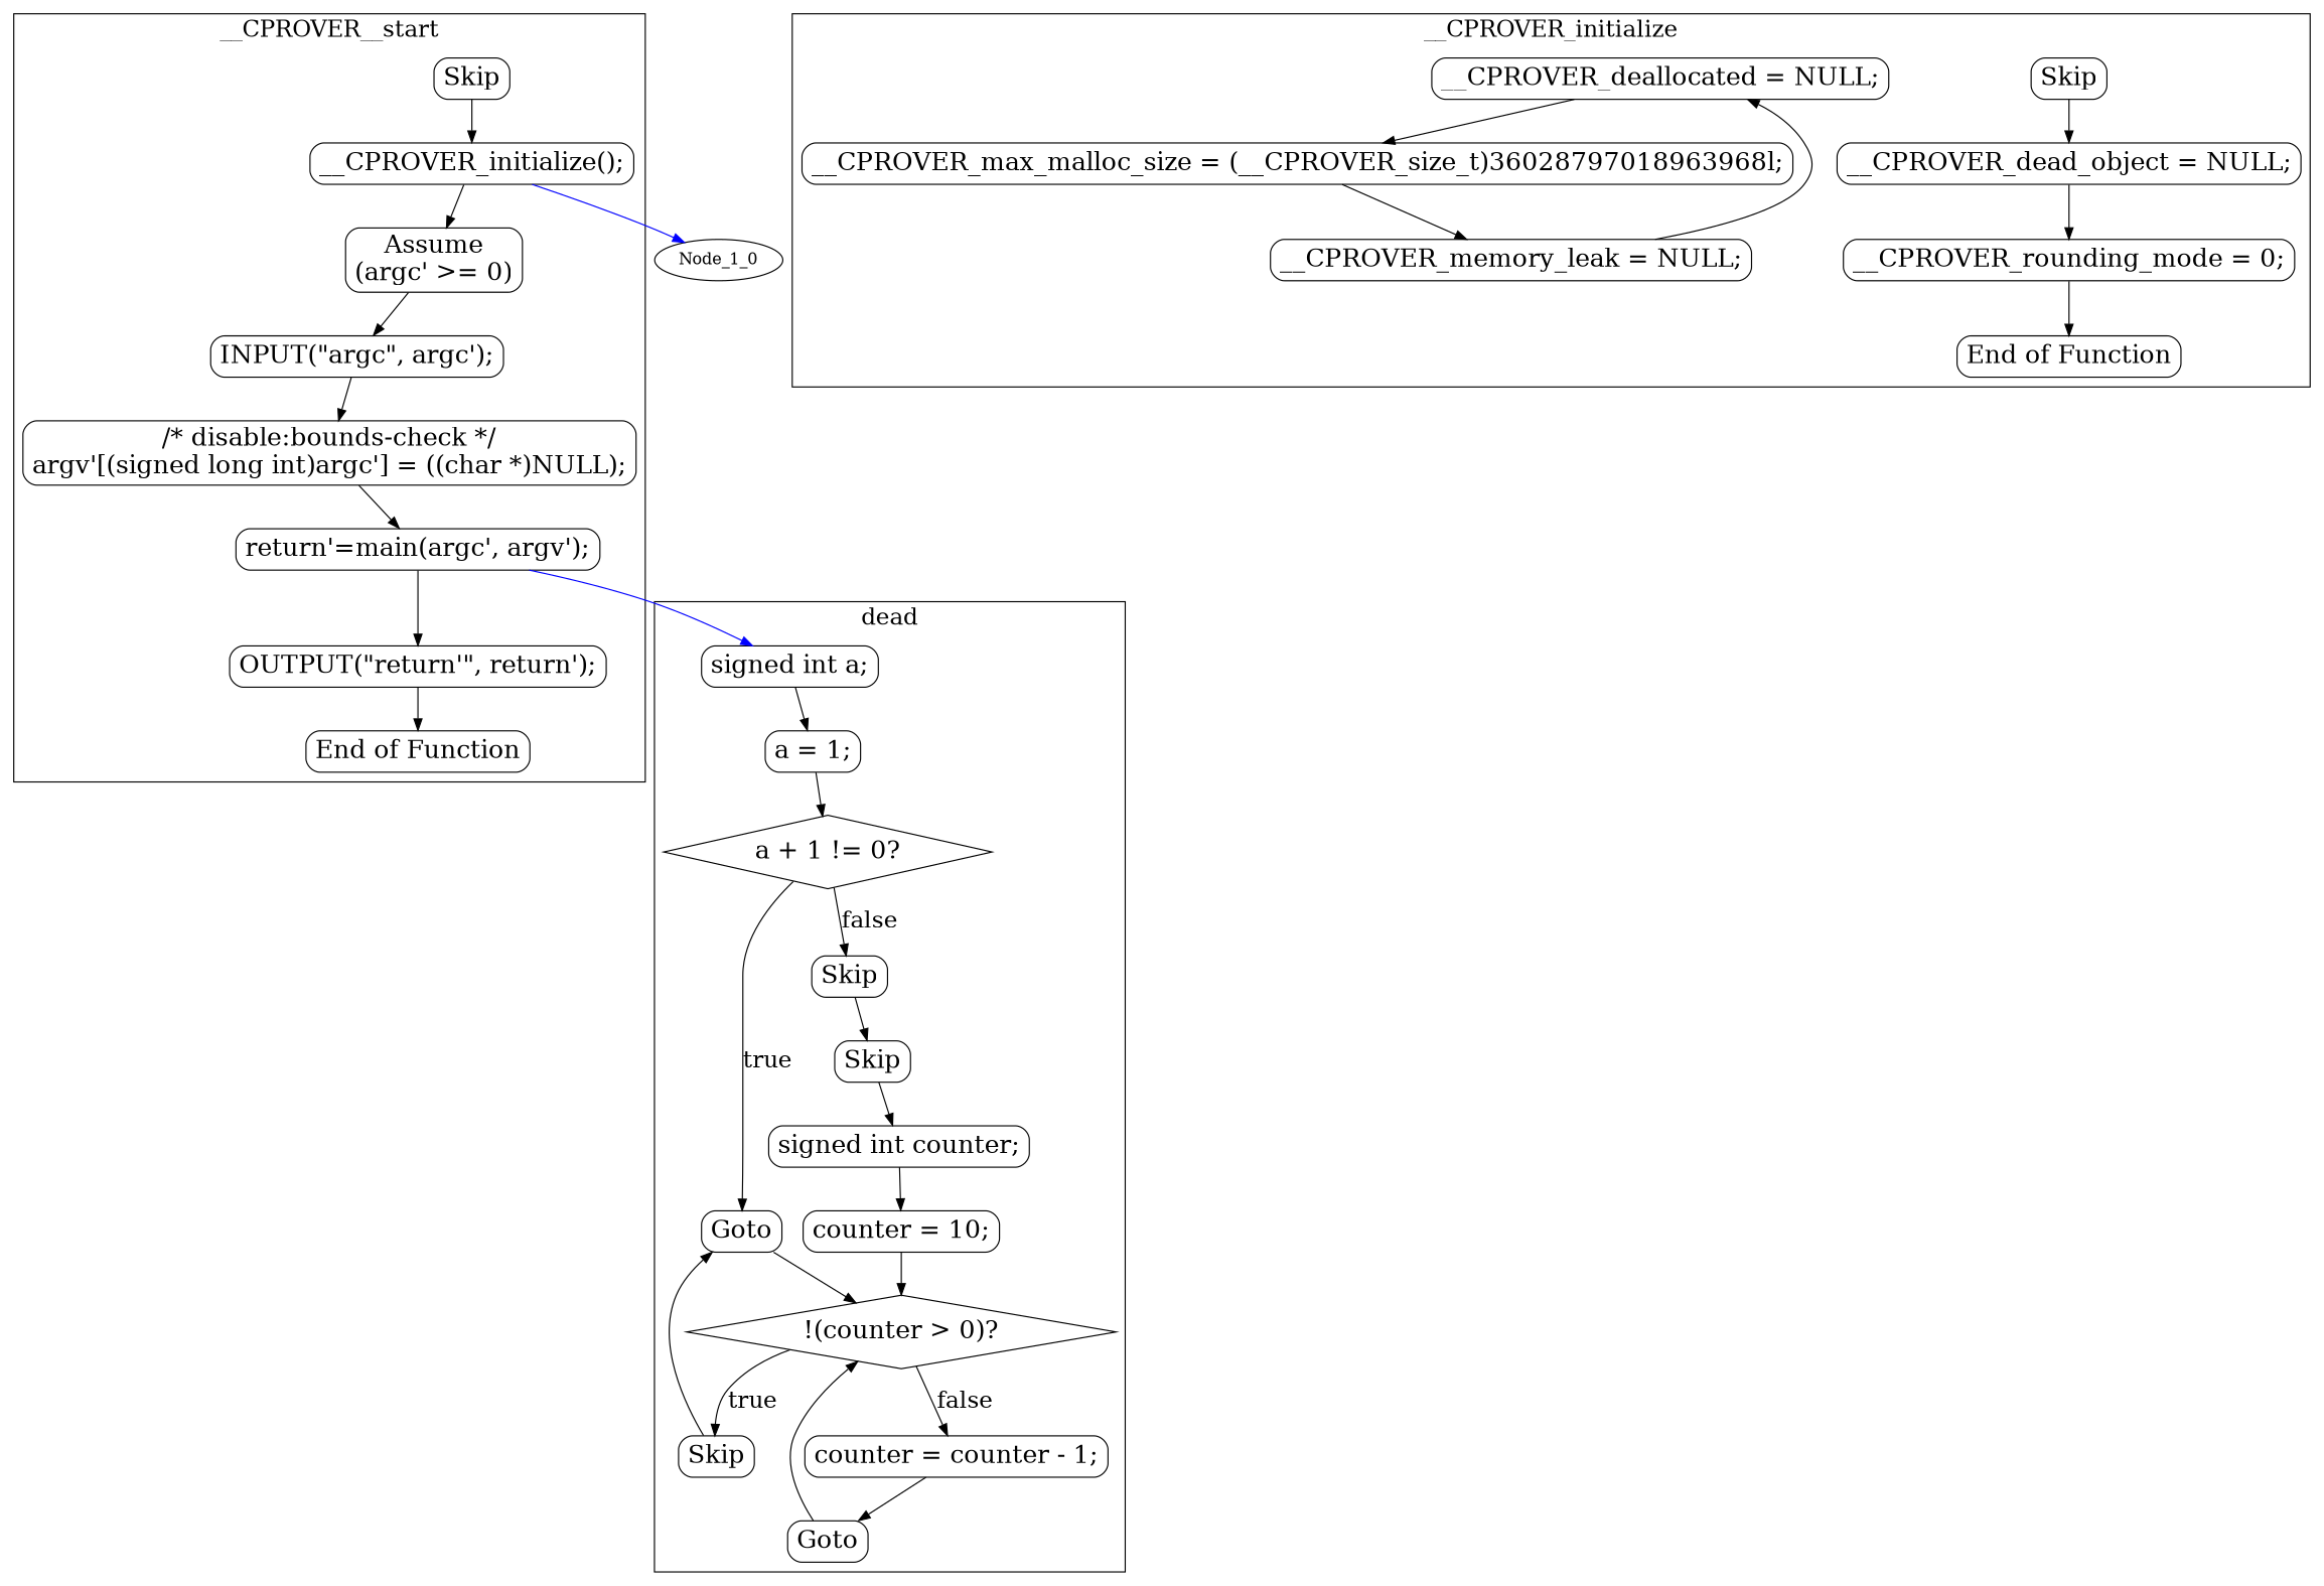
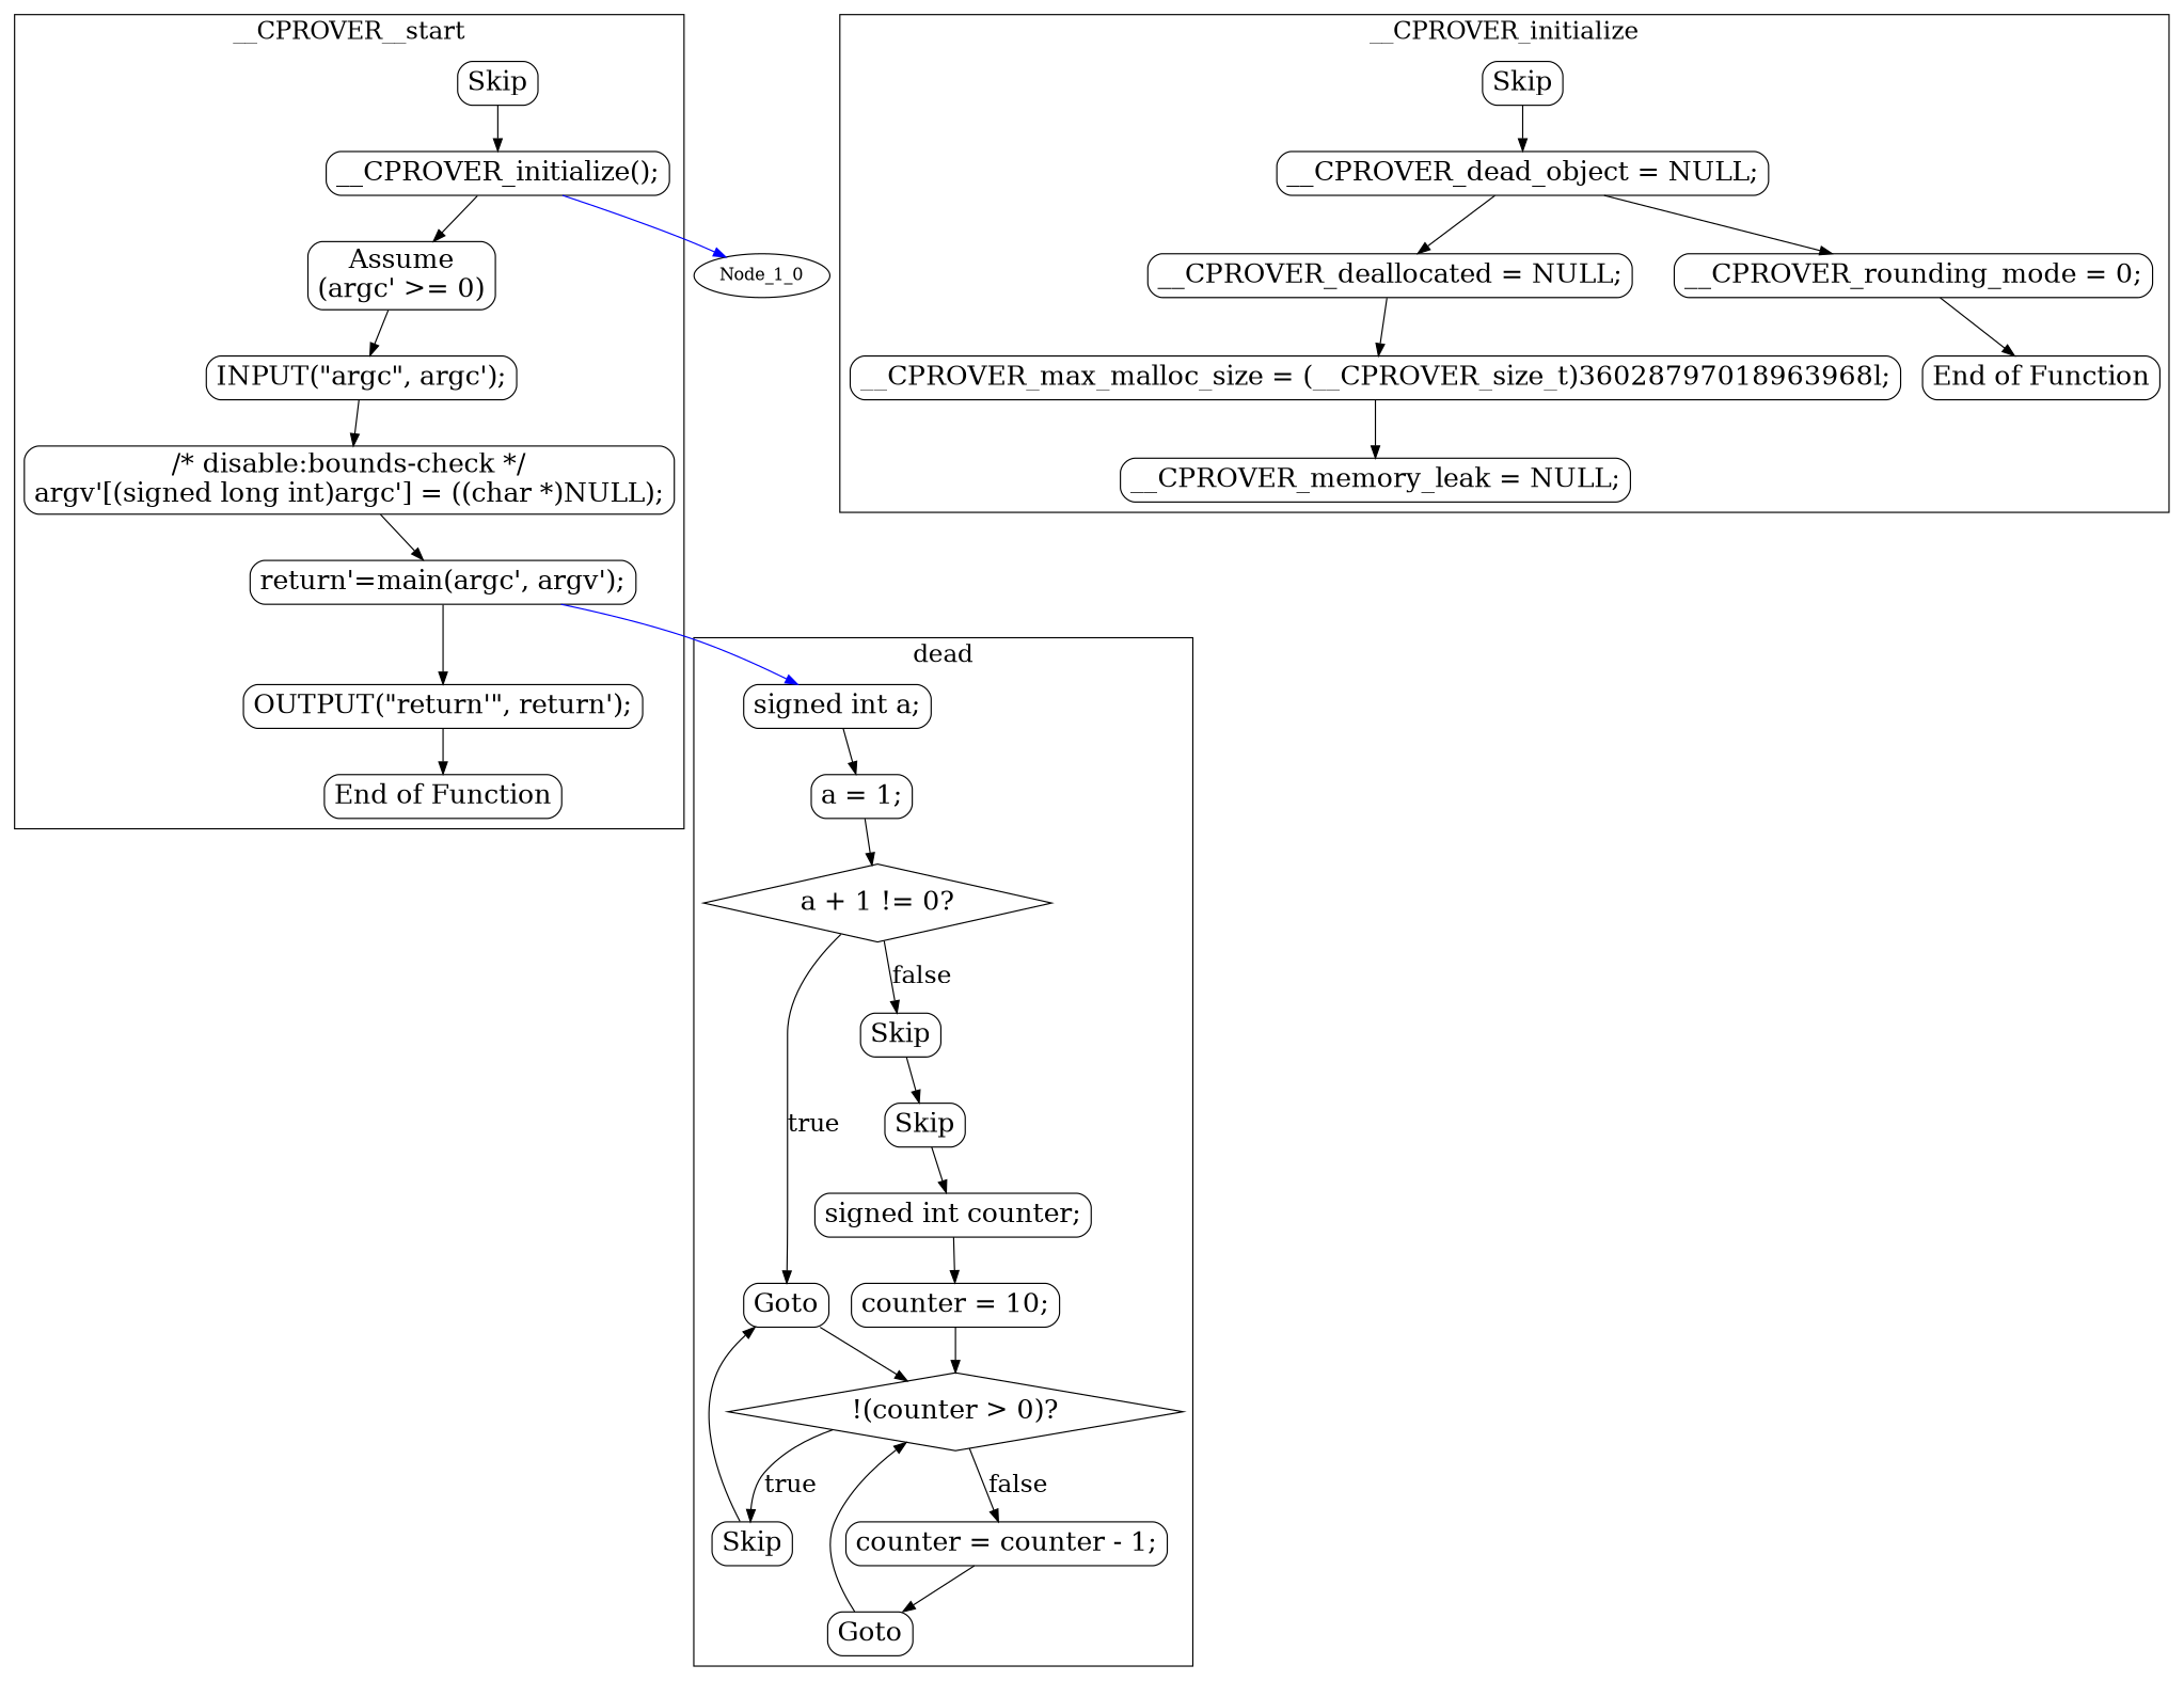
  digraph {
    color=black
    compound=true
    fontsize=20
    node [fontsize=22 shape=Mrecord]
    n1 [label="signed int a;"]
    n2 [label="a = 1;"]
    n3 [label="a + 1 != 0?" shape=diamond]
    n4 [label=Goto]
    n5 [label=Skip]
    n6 [label="!(counter \> 0)?" shape=diamond]
    n7 [label=Skip]
    n8 [label=Skip]
    n9 [label="counter = counter - 1;"]
    n10 [label="signed int counter;"]
    n11 [label=Goto]
    n12 [label="counter = 10;"]
    n13 [label=Skip]
    n14 [label="__CPROVER_dead_object = NULL;"]
    n15 [label="__CPROVER_deallocated = NULL;"]
    n16 [label="__CPROVER_max_malloc_size = (__CPROVER_size_t)36028797018963968l;"]
    n17 [label="__CPROVER_memory_leak = NULL;"]
    n18 [label="__CPROVER_rounding_mode = 0;"]
    n19 [label="End of Function"]
    n20 [label=Skip]
    n21 [label="__CPROVER_initialize();"]
    n22 [label="Assume\n(argc' \>= 0)"]
    n23 [label="INPUT(\"argc\", argc');"]
    n24 [label="/* disable:bounds-check */\nargv'[(signed long int)argc'] = ((char *)NULL);"]
    n25 [label="return'=main(argc', argv');"]
    n26 [label="OUTPUT(\"return'\", return');"]
    n27 [label="End of Function"]
    Node_1_0 [fontsize="" shape=""]
    subgraph cluster_1 {
      label=dead
      n1
      n2
      n3
      n4
      n5
      n6
      n7
      n8
      n9
      n10
      n11
      n12
    }
    subgraph cluster_2 {
      label=__CPROVER_initialize
      n13
      n14
      n15
      n16
      n17
      n18
      n19
    }
    subgraph cluster_3 {
      label=__CPROVER__start
      n20
      n21
      n22
      n23
      n24
      n25
      n26
      n27
    }
    n1 -> n2
    n2 -> n3
    n3 -> n4 [fontsize=20 label=true]
    n3 -> n5 [fontsize=20 label=false]
    n4 -> n6
    n5 -> n7
    n6 -> n8 [fontsize=20 label=true]
    n6 -> n9 [fontsize=20 label=false]
    n7 -> n10
    n8 -> n4
    n9 -> n11
    n10 -> n12
    n11 -> n6
    n12 -> n6
    n13 -> n14
-   n17 -> n15
+   n14 -> n15
    n14 -> n18
    n15 -> n16
    n16 -> n17
    n18 -> n19
    n20 -> n21
    n21 -> n22
    n21 -> Node_1_0 [color=blue]
    n22 -> n23
    n23 -> n24
    n24 -> n25
    n25 -> n1 [color=blue]
    n25 -> n26
    n26 -> n27
  }
